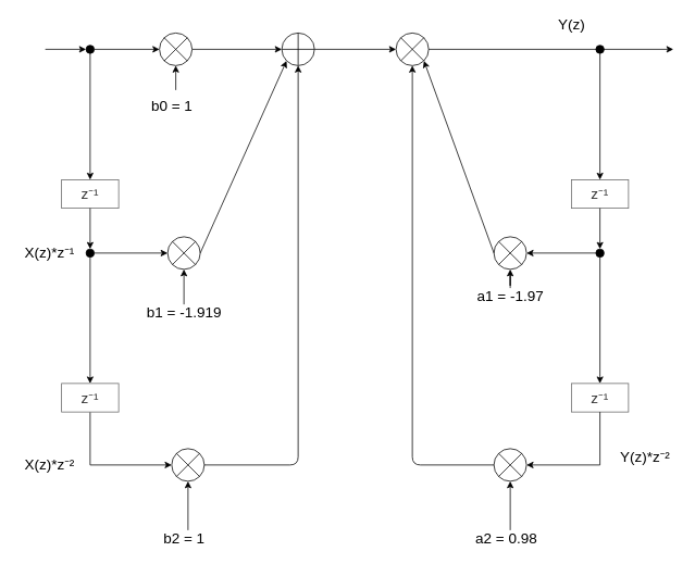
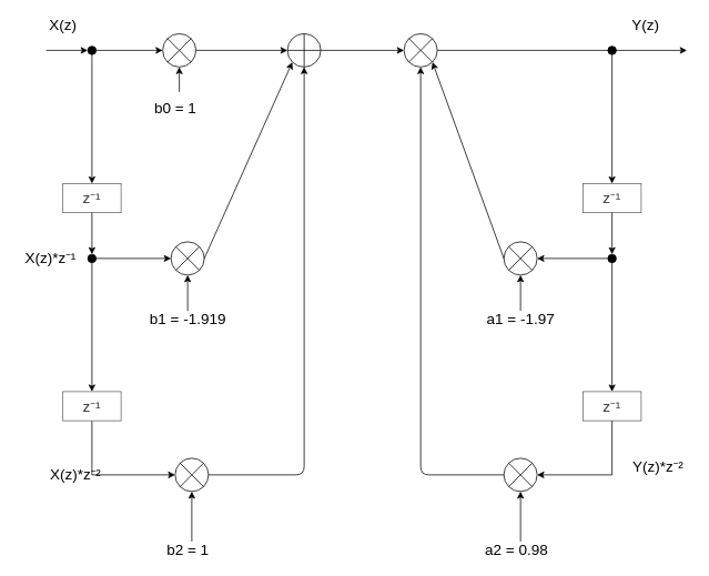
  <mxCell id="0" />
  <mxCell id="1" parent="0" />
  <mxCell id="2" value="" style="endArrow=classic;html=1;entryX=0;entryY=0.5;entryDx=0;entryDy=0;entryPerimeter=0;" parent="1" source="4" target="7" edge="1"><mxGeometry width="50" height="50" relative="1" as="geometry"><mxPoint x="55" y="60" as="sourcePoint" /><mxPoint x="345" y="60" as="targetPoint" /></mxGeometry></mxCell>
+ <mxCell id="3" value="&lt;font style=&quot;font-size: 18px&quot;&gt;X(z)&lt;/font&gt;" style="text;html=1;align=center;verticalAlign=middle;resizable=0;points=[];autosize=1;" parent="1" vertex="1"><mxGeometry x="50" y="20" width="50" height="20" as="geometry" /></mxCell>
  <mxCell id="4" value="" style="verticalLabelPosition=bottom;verticalAlign=top;html=1;shape=mxgraph.flowchart.or;" parent="1" vertex="1"><mxGeometry x="195" y="40" width="40" height="40" as="geometry" /></mxCell>
  <mxCell id="5" value="" style="endArrow=classic;html=1;" parent="1" source="35" target="4" edge="1"><mxGeometry width="50" height="50" relative="1" as="geometry"><mxPoint x="55" y="60" as="sourcePoint" /><mxPoint x="255" y="60" as="targetPoint" /></mxGeometry></mxCell>
  <mxCell id="6" value="" style="edgeStyle=orthogonalEdgeStyle;rounded=0;orthogonalLoop=1;jettySize=auto;html=1;" parent="1" source="7" target="28" edge="1"><mxGeometry relative="1" as="geometry" /></mxCell>
  <mxCell id="7" value="" style="verticalLabelPosition=bottom;verticalAlign=top;html=1;shape=mxgraph.flowchart.summing_function;" parent="1" vertex="1"><mxGeometry x="345" y="40" width="40" height="40" as="geometry" /></mxCell>
  <mxCell id="8" value="" style="edgeStyle=orthogonalEdgeStyle;rounded=0;orthogonalLoop=1;jettySize=auto;html=1;" parent="1" source="22" target="18" edge="1"><mxGeometry relative="1" as="geometry" /></mxCell>
  <mxCell id="9" value="&lt;font style=&quot;font-size: 18px&quot;&gt;z⁻¹&lt;/font&gt;" style="text;html=1;align=center;verticalAlign=middle;whiteSpace=wrap;rounded=0;strokeColor=#666666;fontColor=#333333;fillColor=#FFFFFF;" parent="1" vertex="1"><mxGeometry x="75" y="220" width="70" height="35" as="geometry" /></mxCell>
  <mxCell id="10" value="" style="endArrow=classic;html=1;entryX=0.5;entryY=0;entryDx=0;entryDy=0;" parent="1" target="9" edge="1"><mxGeometry width="50" height="50" relative="1" as="geometry"><mxPoint x="110" y="60" as="sourcePoint" /><mxPoint x="665" y="310" as="targetPoint" /></mxGeometry></mxCell>
  <mxCell id="11" value="" style="endArrow=classic;html=1;entryX=0.5;entryY=1;entryDx=0;entryDy=0;entryPerimeter=0;" parent="1" target="4" edge="1"><mxGeometry width="50" height="50" relative="1" as="geometry"><mxPoint x="215" y="110" as="sourcePoint" /><mxPoint x="665" y="310" as="targetPoint" /></mxGeometry></mxCell>
  <mxCell id="12" value="&lt;font style=&quot;font-size: 18px&quot;&gt;b0 = 1&lt;/font&gt;" style="text;html=1;align=center;verticalAlign=middle;resizable=0;points=[];autosize=1;" parent="1" vertex="1"><mxGeometry x="175" y="120" width="70" height="20" as="geometry" /></mxCell>
  <mxCell id="13" value="" style="verticalLabelPosition=bottom;verticalAlign=top;html=1;shape=mxgraph.flowchart.or;" parent="1" vertex="1"><mxGeometry x="205" y="290" width="40" height="40" as="geometry" /></mxCell>
  <mxCell id="14" value="" style="edgeStyle=orthogonalEdgeStyle;rounded=0;orthogonalLoop=1;jettySize=auto;html=1;" parent="1" source="15" target="13" edge="1"><mxGeometry relative="1" as="geometry" /></mxCell>
  <mxCell id="15" value="&lt;font style=&quot;font-size: 18px&quot;&gt;b1 = -1.919&lt;/font&gt;" style="text;html=1;align=center;verticalAlign=middle;resizable=0;points=[];autosize=1;" parent="1" vertex="1"><mxGeometry x="165" y="373" width="120" height="20" as="geometry" /></mxCell>
  <mxCell id="16" value="" style="endArrow=classic;html=1;entryX=0.145;entryY=0.855;entryDx=0;entryDy=0;entryPerimeter=0;exitX=1;exitY=0.5;exitDx=0;exitDy=0;exitPerimeter=0;" parent="1" source="13" target="7" edge="1"><mxGeometry width="50" height="50" relative="1" as="geometry"><mxPoint x="235" y="300" as="sourcePoint" /><mxPoint x="235" y="267" as="targetPoint" /></mxGeometry></mxCell>
  <mxCell id="17" value="" style="edgeStyle=orthogonalEdgeStyle;rounded=0;orthogonalLoop=1;jettySize=auto;html=1;entryX=0;entryY=0.5;entryDx=0;entryDy=0;entryPerimeter=0;exitX=0.5;exitY=1;exitDx=0;exitDy=0;" parent="1" source="18" target="24" edge="1"><mxGeometry relative="1" as="geometry"><mxPoint x="110" y="585" as="targetPoint" /></mxGeometry></mxCell>
  <mxCell id="18" value="&lt;font style=&quot;font-size: 18px&quot;&gt;z⁻¹&lt;/font&gt;" style="text;html=1;align=center;verticalAlign=middle;whiteSpace=wrap;rounded=0;strokeColor=#666666;fontColor=#333333;fillColor=#FFFFFF;" parent="1" vertex="1"><mxGeometry x="75" y="470" width="70" height="35" as="geometry" /></mxCell>
  <mxCell id="19" value="&lt;font style=&quot;font-size: 18px&quot;&gt;X(z)*z⁻¹&lt;/font&gt;" style="text;html=1;align=center;verticalAlign=middle;resizable=0;points=[];autosize=1;" parent="1" vertex="1"><mxGeometry x="20" y="300" width="80" height="20" as="geometry" /></mxCell>
- <mxCell id="20" value="&lt;font style=&quot;font-size: 18px&quot;&gt;X(z)*z⁻²&lt;/font&gt;" style="text;html=1;align=center;verticalAlign=middle;resizable=0;points=[];autosize=1;" parent="1" vertex="1"><mxGeometry x="20" y="560" width="80" height="20" as="geometry" /></mxCell>
+ <mxCell id="20" value="&lt;font style=&quot;font-size: 18px&quot;&gt;X(z)*z⁻²&lt;/font&gt;" style="text;html=1;align=center;verticalAlign=middle;resizable=0;points=[];autosize=1;" parent="1" vertex="1"><mxGeometry x="50" y="560" width="80" height="20" as="geometry" /></mxCell>
  <mxCell id="21" value="" style="edgeStyle=orthogonalEdgeStyle;rounded=0;orthogonalLoop=1;jettySize=auto;html=1;entryX=0;entryY=0.5;entryDx=0;entryDy=0;entryPerimeter=0;" parent="1" source="22" target="13" edge="1"><mxGeometry relative="1" as="geometry"><mxPoint x="195" y="310" as="targetPoint" /></mxGeometry></mxCell>
  <mxCell id="22" value="" style="ellipse;whiteSpace=wrap;html=1;fillColor=#000000;" parent="1" vertex="1"><mxGeometry x="105" y="305" width="10" height="10" as="geometry" /></mxCell>
  <mxCell id="23" value="" style="edgeStyle=orthogonalEdgeStyle;rounded=0;orthogonalLoop=1;jettySize=auto;html=1;" parent="1" source="9" target="22" edge="1"><mxGeometry relative="1" as="geometry"><mxPoint x="110" y="255" as="sourcePoint" /><mxPoint x="110" y="470" as="targetPoint" /></mxGeometry></mxCell>
  <mxCell id="24" value="" style="verticalLabelPosition=bottom;verticalAlign=top;html=1;shape=mxgraph.flowchart.or;" parent="1" vertex="1"><mxGeometry x="210" y="550" width="40" height="40" as="geometry" /></mxCell>
  <mxCell id="25" value="" style="endArrow=classic;html=1;entryX=0.5;entryY=1;entryDx=0;entryDy=0;entryPerimeter=0;" parent="1" target="24" edge="1"><mxGeometry width="50" height="50" relative="1" as="geometry"><mxPoint x="230" y="650" as="sourcePoint" /><mxPoint x="680" y="783" as="targetPoint" /></mxGeometry></mxCell>
  <mxCell id="26" value="&lt;font style=&quot;font-size: 18px&quot;&gt;b2 = 1&lt;/font&gt;" style="text;html=1;align=center;verticalAlign=middle;resizable=0;points=[];autosize=1;" parent="1" vertex="1"><mxGeometry x="190" y="650" width="70" height="20" as="geometry" /></mxCell>
  <mxCell id="27" value="" style="endArrow=classic;html=1;entryX=0.5;entryY=1;entryDx=0;entryDy=0;entryPerimeter=0;exitX=1;exitY=0.5;exitDx=0;exitDy=0;exitPerimeter=0;edgeStyle=orthogonalEdgeStyle;" parent="1" source="24" target="7" edge="1"><mxGeometry width="50" height="50" relative="1" as="geometry"><mxPoint x="240" y="520" as="sourcePoint" /><mxPoint x="370" y="300" as="targetPoint" /></mxGeometry></mxCell>
  <mxCell id="28" value="" style="verticalLabelPosition=bottom;verticalAlign=top;html=1;shape=mxgraph.flowchart.or;" parent="1" vertex="1"><mxGeometry x="485" y="40" width="40" height="40" as="geometry" /></mxCell>
  <mxCell id="29" value="&lt;font style=&quot;font-size: 18px&quot;&gt;z⁻¹&lt;/font&gt;" style="text;html=1;align=center;verticalAlign=middle;whiteSpace=wrap;rounded=0;strokeColor=#666666;fontColor=#333333;fillColor=#FFFFFF;" parent="1" vertex="1"><mxGeometry x="700" y="220" width="70" height="35" as="geometry" /></mxCell>
  <mxCell id="30" value="" style="edgeStyle=orthogonalEdgeStyle;rounded=0;orthogonalLoop=1;jettySize=auto;html=1;" parent="1" source="31" target="39" edge="1"><mxGeometry relative="1" as="geometry" /></mxCell>
  <mxCell id="31" value="" style="ellipse;whiteSpace=wrap;html=1;fillColor=#000000;" parent="1" vertex="1"><mxGeometry x="730" y="305" width="10" height="10" as="geometry" /></mxCell>
  <mxCell id="32" value="" style="edgeStyle=orthogonalEdgeStyle;rounded=0;orthogonalLoop=1;jettySize=auto;html=1;" parent="1" source="29" target="31" edge="1"><mxGeometry relative="1" as="geometry"><mxPoint x="735" y="255" as="sourcePoint" /><mxPoint x="735" y="470" as="targetPoint" /></mxGeometry></mxCell>
  <mxCell id="33" value="" style="endArrow=classic;html=1;exitX=1;exitY=0.5;exitDx=0;exitDy=0;exitPerimeter=0;" parent="1" source="28" edge="1"><mxGeometry width="50" height="50" relative="1" as="geometry"><mxPoint x="545" y="360" as="sourcePoint" /><mxPoint x="825" y="60" as="targetPoint" /></mxGeometry></mxCell>
- <mxCell id="34" value="&lt;font style=&quot;font-size: 18px&quot;&gt;Y(z)&lt;/font&gt;" style="text;html=1;align=center;verticalAlign=middle;resizable=0;points=[];autosize=1;" parent="1" vertex="1"><mxGeometry x="675" y="20" width="50" height="20" as="geometry" /></mxCell>
+ <mxCell id="34" value="&lt;font style=&quot;font-size: 18px&quot;&gt;Y(z)&lt;/font&gt;" style="text;html=1;align=center;verticalAlign=middle;resizable=0;points=[];autosize=1;" parent="1" vertex="1"><mxGeometry x="750" y="20" width="50" height="20" as="geometry" /></mxCell>
  <mxCell id="35" value="" style="ellipse;whiteSpace=wrap;html=1;fillColor=#000000;" parent="1" vertex="1"><mxGeometry x="105" y="55" width="10" height="10" as="geometry" /></mxCell>
  <mxCell id="36" value="" style="endArrow=classic;html=1;" parent="1" target="35" edge="1"><mxGeometry width="50" height="50" relative="1" as="geometry"><mxPoint x="55" y="60" as="sourcePoint" /><mxPoint x="195" y="60" as="targetPoint" /></mxGeometry></mxCell>
  <mxCell id="37" value="" style="ellipse;whiteSpace=wrap;html=1;fillColor=#000000;" parent="1" vertex="1"><mxGeometry x="730" y="55" width="10" height="10" as="geometry" /></mxCell>
  <mxCell id="38" value="" style="endArrow=classic;html=1;exitX=0.5;exitY=1;exitDx=0;exitDy=0;" parent="1" source="37" target="29" edge="1"><mxGeometry width="50" height="50" relative="1" as="geometry"><mxPoint x="515" y="360" as="sourcePoint" /><mxPoint x="565" y="310" as="targetPoint" /></mxGeometry></mxCell>
  <mxCell id="39" value="" style="verticalLabelPosition=bottom;verticalAlign=top;html=1;shape=mxgraph.flowchart.or;" parent="1" vertex="1"><mxGeometry x="605" y="290" width="40" height="40" as="geometry" /></mxCell>
  <mxCell id="40" value="" style="edgeStyle=orthogonalEdgeStyle;rounded=0;orthogonalLoop=1;jettySize=auto;html=1;" parent="1" source="41" target="39" edge="1"><mxGeometry relative="1" as="geometry" /></mxCell>
- <mxCell id="41" value="&lt;font style=&quot;font-size: 18px&quot;&gt;a1 = -1.97&lt;/font&gt;" style="text;html=1;align=center;verticalAlign=middle;resizable=0;points=[];autosize=1;" parent="1" vertex="1"><mxGeometry x="565" y="353" width="120" height="20" as="geometry" /></mxCell>
+ <mxCell id="41" value="&lt;font style=&quot;font-size: 18px&quot;&gt;a1 = -1.97&lt;/font&gt;" style="text;html=1;align=center;verticalAlign=middle;resizable=0;points=[];autosize=1;" parent="1" vertex="1"><mxGeometry x="565" y="373" width="120" height="20" as="geometry" /></mxCell>
  <mxCell id="42" value="" style="endArrow=classic;html=1;entryX=0.855;entryY=0.855;entryDx=0;entryDy=0;entryPerimeter=0;exitX=0;exitY=0.5;exitDx=0;exitDy=0;exitPerimeter=0;" parent="1" source="39" target="28" edge="1"><mxGeometry width="50" height="50" relative="1" as="geometry"><mxPoint x="255" y="320" as="sourcePoint" /><mxPoint x="360.8" y="84.2" as="targetPoint" /></mxGeometry></mxCell>
  <mxCell id="43" value="&lt;font style=&quot;font-size: 18px&quot;&gt;z⁻¹&lt;/font&gt;" style="text;html=1;align=center;verticalAlign=middle;whiteSpace=wrap;rounded=0;strokeColor=#666666;fontColor=#333333;fillColor=#FFFFFF;" parent="1" vertex="1"><mxGeometry x="700" y="470" width="70" height="35" as="geometry" /></mxCell>
  <mxCell id="44" value="" style="edgeStyle=orthogonalEdgeStyle;rounded=0;orthogonalLoop=1;jettySize=auto;html=1;exitX=0.5;exitY=1;exitDx=0;exitDy=0;entryX=0.5;entryY=0;entryDx=0;entryDy=0;" parent="1" source="31" target="43" edge="1"><mxGeometry relative="1" as="geometry"><mxPoint x="120" y="325" as="sourcePoint" /><mxPoint x="120" y="480" as="targetPoint" /></mxGeometry></mxCell>
  <mxCell id="45" value="" style="edgeStyle=orthogonalEdgeStyle;rounded=0;orthogonalLoop=1;jettySize=auto;html=1;entryX=1;entryY=0.5;entryDx=0;entryDy=0;entryPerimeter=0;exitX=0.5;exitY=1;exitDx=0;exitDy=0;" parent="1" source="43" target="46" edge="1"><mxGeometry relative="1" as="geometry"><mxPoint x="120" y="515" as="sourcePoint" /><mxPoint x="220" y="580" as="targetPoint" /></mxGeometry></mxCell>
  <mxCell id="46" value="" style="verticalLabelPosition=bottom;verticalAlign=top;html=1;shape=mxgraph.flowchart.or;" parent="1" vertex="1"><mxGeometry x="605" y="550" width="40" height="40" as="geometry" /></mxCell>
  <mxCell id="47" value="" style="endArrow=classic;html=1;entryX=0.5;entryY=1;entryDx=0;entryDy=0;entryPerimeter=0;" parent="1" edge="1"><mxGeometry width="50" height="50" relative="1" as="geometry"><mxPoint x="625" y="650" as="sourcePoint" /><mxPoint x="625" y="590" as="targetPoint" /></mxGeometry></mxCell>
  <mxCell id="48" value="&lt;font style=&quot;font-size: 18px&quot;&gt;a2 = 0.98&lt;/font&gt;" style="text;html=1;align=center;verticalAlign=middle;resizable=0;points=[];autosize=1;" parent="1" vertex="1"><mxGeometry x="565" y="650" width="110" height="20" as="geometry" /></mxCell>
  <mxCell id="49" value="&lt;font style=&quot;font-size: 18px&quot;&gt;Y(z)*z⁻²&lt;/font&gt;" style="text;html=1;align=center;verticalAlign=middle;resizable=0;points=[];autosize=1;" parent="1" vertex="1"><mxGeometry x="750" y="550" width="80" height="20" as="geometry" /></mxCell>
  <mxCell id="50" value="" style="endArrow=classic;html=1;entryX=0.5;entryY=1;entryDx=0;entryDy=0;entryPerimeter=0;exitX=0;exitY=0.5;exitDx=0;exitDy=0;exitPerimeter=0;edgeStyle=orthogonalEdgeStyle;" parent="1" source="46" target="28" edge="1"><mxGeometry width="50" height="50" relative="1" as="geometry"><mxPoint x="260" y="580" as="sourcePoint" /><mxPoint x="375" y="90" as="targetPoint" /></mxGeometry></mxCell>
